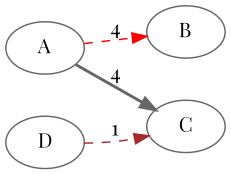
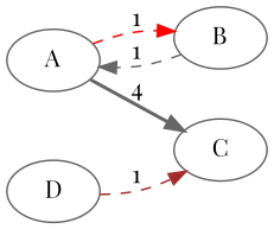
  digraph {
    fontname="Playfair Display"
    rankdir=LR
    node [color=gray40 fontname="Playfair Display"]
    edge [color=gray40 fontname="Playfair Display" style=dashed]
    A
    B
    C
    D
-   A -> B [color=red label=4]
+   A -> B [color=red label=1]
    A -> C [label=4 style=bold]
+   B -> A [label=1]
    D -> C [color=brown label=1]
  }
